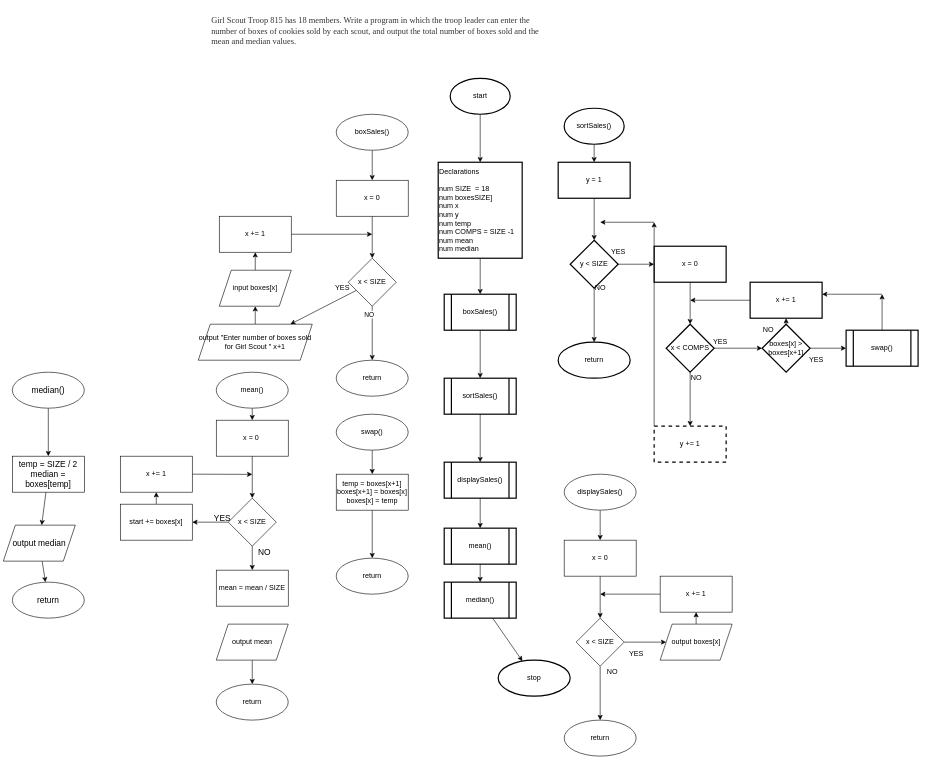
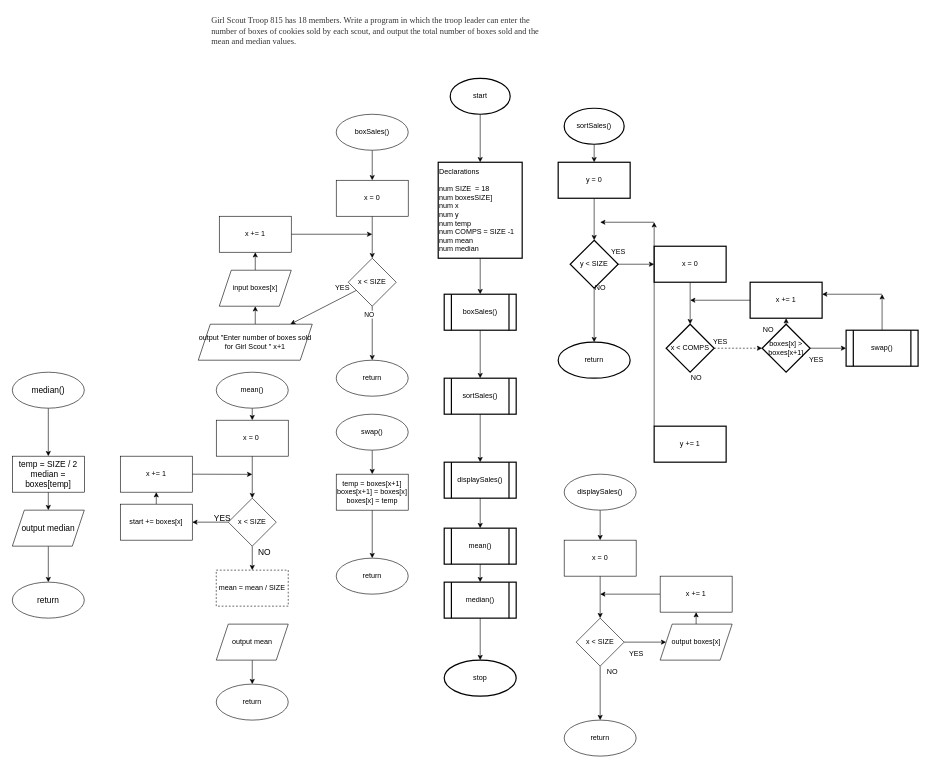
  <mxCell id="0" />
  <mxCell id="1" parent="0" />
  <mxCell id="2" value="" style="edgeStyle=none;html=1;" edge="1" parent="1" source="3" target="5"><mxGeometry relative="1" as="geometry" /></mxCell>
  <mxCell id="3" value="start" style="strokeWidth=2;html=1;shape=mxgraph.flowchart.start_1;whiteSpace=wrap;" vertex="1" parent="1"><mxGeometry x="750" y="130" width="100" height="60" as="geometry" /></mxCell>
  <mxCell id="4" value="" style="edgeStyle=none;html=1;" edge="1" parent="1" source="5" target="7"><mxGeometry relative="1" as="geometry" /></mxCell>
  <mxCell id="5" value="Declarations&lt;br&gt;&lt;br&gt;num SIZE&amp;nbsp; = 18&lt;br&gt;num boxesSIZE]&lt;br&gt;num x&amp;nbsp;&lt;br&gt;num y&amp;nbsp;&lt;br&gt;num temp&lt;br&gt;num COMPS = SIZE -1&lt;br&gt;num mean&amp;nbsp;&lt;br&gt;num median" style="whiteSpace=wrap;html=1;strokeWidth=2;align=left;" vertex="1" parent="1"><mxGeometry x="730" y="270" width="140" height="160" as="geometry" /></mxCell>
  <mxCell id="6" value="" style="edgeStyle=none;html=1;" edge="1" parent="1" source="7" target="9"><mxGeometry relative="1" as="geometry" /></mxCell>
  <mxCell id="7" value="boxSales()" style="shape=process;whiteSpace=wrap;html=1;backgroundOutline=1;align=center;strokeWidth=2;" vertex="1" parent="1"><mxGeometry x="740" y="490" width="120" height="60" as="geometry" /></mxCell>
  <mxCell id="8" value="" style="edgeStyle=none;html=1;" edge="1" parent="1" source="9" target="11"><mxGeometry relative="1" as="geometry" /></mxCell>
  <mxCell id="9" value="sortSales()" style="shape=process;whiteSpace=wrap;html=1;backgroundOutline=1;align=center;strokeWidth=2;" vertex="1" parent="1"><mxGeometry x="740" y="630" width="120" height="60" as="geometry" /></mxCell>
  <mxCell id="10" value="" style="edgeStyle=none;html=1;fontSize=14;" edge="1" parent="1" source="11" target="102"><mxGeometry relative="1" as="geometry" /></mxCell>
  <mxCell id="11" value="displaySales()" style="shape=process;whiteSpace=wrap;html=1;backgroundOutline=1;align=center;strokeWidth=2;" vertex="1" parent="1"><mxGeometry x="740" y="770" width="120" height="60" as="geometry" /></mxCell>
- <mxCell id="12" value="stop" style="ellipse;whiteSpace=wrap;html=1;strokeWidth=2;" vertex="1" parent="1"><mxGeometry x="830" y="1100" width="120" height="60" as="geometry" /></mxCell>
+ <mxCell id="12" value="stop" style="ellipse;whiteSpace=wrap;html=1;strokeWidth=2;" vertex="1" parent="1"><mxGeometry x="740" y="1100" width="120" height="60" as="geometry" /></mxCell>
  <mxCell id="13" value="" style="edgeStyle=none;html=1;" edge="1" parent="1" source="14" target="16"><mxGeometry relative="1" as="geometry" /></mxCell>
  <mxCell id="14" value="boxSales()" style="ellipse;whiteSpace=wrap;html=1;" vertex="1" parent="1"><mxGeometry x="560" y="190" width="120" height="60" as="geometry" /></mxCell>
  <mxCell id="15" value="" style="edgeStyle=none;html=1;" edge="1" parent="1" source="16" target="20"><mxGeometry relative="1" as="geometry" /></mxCell>
  <mxCell id="16" value="x = 0" style="whiteSpace=wrap;html=1;" vertex="1" parent="1"><mxGeometry x="560" y="300" width="120" height="60" as="geometry" /></mxCell>
  <mxCell id="17" value="" style="edgeStyle=none;html=1;" edge="1" parent="1" source="20" target="21"><mxGeometry relative="1" as="geometry" /></mxCell>
  <mxCell id="18" value="NO" style="edgeLabel;html=1;align=center;verticalAlign=middle;resizable=0;points=[];" vertex="1" connectable="0" parent="17"><mxGeometry x="-0.711" y="-6" relative="1" as="geometry"><mxPoint as="offset" /></mxGeometry></mxCell>
  <mxCell id="19" value="" style="edgeStyle=none;html=1;" edge="1" parent="1" source="20" target="23"><mxGeometry relative="1" as="geometry" /></mxCell>
  <mxCell id="20" value="x &amp;lt; SIZE" style="rhombus;whiteSpace=wrap;html=1;" vertex="1" parent="1"><mxGeometry x="580" y="430" width="80" height="80" as="geometry" /></mxCell>
  <mxCell id="21" value="return" style="ellipse;whiteSpace=wrap;html=1;" vertex="1" parent="1"><mxGeometry x="560" y="600" width="120" height="60" as="geometry" /></mxCell>
  <mxCell id="22" value="" style="edgeStyle=none;html=1;" edge="1" parent="1" source="23" target="25"><mxGeometry relative="1" as="geometry" /></mxCell>
  <mxCell id="23" value="output &quot;Enter number of boxes sold for Girl Scout &quot; x+1" style="shape=parallelogram;perimeter=parallelogramPerimeter;whiteSpace=wrap;html=1;fixedSize=1;" vertex="1" parent="1"><mxGeometry x="330" y="540" width="190" height="60" as="geometry" /></mxCell>
  <mxCell id="24" value="" style="edgeStyle=none;html=1;" edge="1" parent="1" source="25" target="27"><mxGeometry relative="1" as="geometry" /></mxCell>
  <mxCell id="25" value="input boxes[x]" style="shape=parallelogram;perimeter=parallelogramPerimeter;whiteSpace=wrap;html=1;fixedSize=1;" vertex="1" parent="1"><mxGeometry x="365" y="450" width="120" height="60" as="geometry" /></mxCell>
  <mxCell id="26" style="edgeStyle=none;html=1;exitX=1;exitY=0.5;exitDx=0;exitDy=0;" edge="1" parent="1" source="27"><mxGeometry relative="1" as="geometry"><mxPoint x="620" y="390" as="targetPoint" /></mxGeometry></mxCell>
  <mxCell id="27" value="x += 1" style="whiteSpace=wrap;html=1;" vertex="1" parent="1"><mxGeometry x="365" y="360" width="120" height="60" as="geometry" /></mxCell>
  <mxCell id="28" value="YES" style="text;html=1;align=center;verticalAlign=middle;resizable=0;points=[];autosize=1;strokeColor=none;fillColor=none;" vertex="1" parent="1"><mxGeometry x="550" y="470" width="40" height="20" as="geometry" /></mxCell>
  <mxCell id="29" value="" style="edgeStyle=none;html=1;" edge="1" parent="1" source="30" target="32"><mxGeometry relative="1" as="geometry" /></mxCell>
  <mxCell id="30" value="sortSales()" style="strokeWidth=2;html=1;shape=mxgraph.flowchart.start_1;whiteSpace=wrap;" vertex="1" parent="1"><mxGeometry x="940" y="180" width="100" height="60" as="geometry" /></mxCell>
  <mxCell id="31" value="" style="edgeStyle=none;html=1;" edge="1" parent="1" source="32" target="35"><mxGeometry relative="1" as="geometry" /></mxCell>
- <mxCell id="32" value="y = 1" style="whiteSpace=wrap;html=1;strokeWidth=2;" vertex="1" parent="1"><mxGeometry x="930" y="270" width="120" height="60" as="geometry" /></mxCell>
+ <mxCell id="32" value="y = 0" style="whiteSpace=wrap;html=1;strokeWidth=2;" vertex="1" parent="1"><mxGeometry x="930" y="270" width="120" height="60" as="geometry" /></mxCell>
  <mxCell id="33" value="" style="edgeStyle=none;html=1;" edge="1" parent="1" source="35" target="36"><mxGeometry relative="1" as="geometry" /></mxCell>
  <mxCell id="34" value="" style="edgeStyle=none;html=1;" edge="1" parent="1" source="35" target="39"><mxGeometry relative="1" as="geometry" /></mxCell>
  <mxCell id="35" value="y &amp;lt; SIZE" style="rhombus;whiteSpace=wrap;html=1;strokeWidth=2;" vertex="1" parent="1"><mxGeometry x="950" y="400" width="80" height="80" as="geometry" /></mxCell>
  <mxCell id="36" value="return" style="ellipse;whiteSpace=wrap;html=1;strokeWidth=2;" vertex="1" parent="1"><mxGeometry x="930" y="570" width="120" height="60" as="geometry" /></mxCell>
  <mxCell id="37" value="NO" style="text;html=1;align=center;verticalAlign=middle;resizable=0;points=[];autosize=1;strokeColor=none;fillColor=none;" vertex="1" parent="1"><mxGeometry x="985" y="470" width="30" height="20" as="geometry" /></mxCell>
  <mxCell id="38" value="" style="edgeStyle=none;html=1;" edge="1" parent="1" source="39" target="43"><mxGeometry relative="1" as="geometry" /></mxCell>
  <mxCell id="39" value="x = 0" style="whiteSpace=wrap;html=1;strokeWidth=2;" vertex="1" parent="1"><mxGeometry x="1090" y="410" width="120" height="60" as="geometry" /></mxCell>
  <mxCell id="40" value="YES" style="text;html=1;align=center;verticalAlign=middle;resizable=0;points=[];autosize=1;strokeColor=none;fillColor=none;" vertex="1" parent="1"><mxGeometry x="1010" y="410" width="40" height="20" as="geometry" /></mxCell>
- <mxCell id="41" value="" style="edgeStyle=none;html=1;" edge="1" parent="1" source="43" target="45"><mxGeometry relative="1" as="geometry" /></mxCell>
- <mxCell id="42" value="" style="edgeStyle=none;html=1;" edge="1" parent="1" source="43" target="50"><mxGeometry relative="1" as="geometry" /></mxCell>
+ <mxCell id="42" value="" style="edgeStyle=none;html=1;dashed=1;" edge="1" parent="1" source="43" target="50"><mxGeometry relative="1" as="geometry" /></mxCell>
  <mxCell id="43" value="x &amp;lt; COMPS" style="rhombus;whiteSpace=wrap;html=1;strokeWidth=2;" vertex="1" parent="1"><mxGeometry x="1110" y="540" width="80" height="80" as="geometry" /></mxCell>
  <mxCell id="44" style="edgeStyle=none;html=1;exitX=0;exitY=0;exitDx=0;exitDy=0;" edge="1" parent="1" source="45"><mxGeometry relative="1" as="geometry"><mxPoint x="1090" y="370" as="targetPoint" /></mxGeometry></mxCell>
- <mxCell id="45" value="y += 1" style="whiteSpace=wrap;html=1;strokeWidth=2;dashed=1;" vertex="1" parent="1"><mxGeometry x="1090" y="710" width="120" height="60" as="geometry" /></mxCell>
+ <mxCell id="45" value="y += 1" style="whiteSpace=wrap;html=1;strokeWidth=2;" vertex="1" parent="1"><mxGeometry x="1090" y="710" width="120" height="60" as="geometry" /></mxCell>
  <mxCell id="46" value="" style="endArrow=classic;html=1;" edge="1" parent="1"><mxGeometry width="50" height="50" relative="1" as="geometry"><mxPoint x="1090" y="370" as="sourcePoint" /><mxPoint x="1000" y="370" as="targetPoint" /></mxGeometry></mxCell>
  <mxCell id="47" value="NO" style="text;html=1;align=center;verticalAlign=middle;resizable=0;points=[];autosize=1;strokeColor=none;fillColor=none;" vertex="1" parent="1"><mxGeometry x="1145" y="620" width="30" height="20" as="geometry" /></mxCell>
  <mxCell id="48" value="" style="edgeStyle=none;html=1;" edge="1" parent="1" source="50" target="53"><mxGeometry relative="1" as="geometry" /></mxCell>
  <mxCell id="49" value="" style="edgeStyle=none;html=1;" edge="1" parent="1" source="50" target="55"><mxGeometry relative="1" as="geometry" /></mxCell>
  <mxCell id="50" value="boxes[x] &amp;gt; boxes[x+1]" style="rhombus;whiteSpace=wrap;html=1;strokeWidth=2;" vertex="1" parent="1"><mxGeometry x="1270" y="540" width="80" height="80" as="geometry" /></mxCell>
  <mxCell id="51" value="YES" style="text;html=1;align=center;verticalAlign=middle;resizable=0;points=[];autosize=1;strokeColor=none;fillColor=none;" vertex="1" parent="1"><mxGeometry x="1180" y="560" width="40" height="20" as="geometry" /></mxCell>
  <mxCell id="52" style="edgeStyle=none;html=1;exitX=0.5;exitY=0;exitDx=0;exitDy=0;" edge="1" parent="1" source="53"><mxGeometry relative="1" as="geometry"><mxPoint x="1470" y="490" as="targetPoint" /></mxGeometry></mxCell>
  <mxCell id="53" value="swap()" style="shape=process;whiteSpace=wrap;html=1;backgroundOutline=1;strokeWidth=2;" vertex="1" parent="1"><mxGeometry x="1410" y="550" width="120" height="60" as="geometry" /></mxCell>
  <mxCell id="54" style="edgeStyle=none;html=1;exitX=0;exitY=0.5;exitDx=0;exitDy=0;" edge="1" parent="1" source="55"><mxGeometry relative="1" as="geometry"><mxPoint x="1150" y="500" as="targetPoint" /></mxGeometry></mxCell>
  <mxCell id="55" value="x += 1" style="whiteSpace=wrap;html=1;strokeWidth=2;" vertex="1" parent="1"><mxGeometry x="1250" y="470" width="120" height="60" as="geometry" /></mxCell>
  <mxCell id="56" value="NO" style="text;html=1;align=center;verticalAlign=middle;resizable=0;points=[];autosize=1;strokeColor=none;fillColor=none;" vertex="1" parent="1"><mxGeometry x="1265" y="540" width="30" height="20" as="geometry" /></mxCell>
  <mxCell id="57" value="YES" style="text;html=1;align=center;verticalAlign=middle;resizable=0;points=[];autosize=1;strokeColor=none;fillColor=none;" vertex="1" parent="1"><mxGeometry x="1340" y="590" width="40" height="20" as="geometry" /></mxCell>
  <mxCell id="58" value="" style="endArrow=classic;html=1;" edge="1" parent="1"><mxGeometry width="50" height="50" relative="1" as="geometry"><mxPoint x="1470" y="490" as="sourcePoint" /><mxPoint x="1370" y="490" as="targetPoint" /></mxGeometry></mxCell>
  <mxCell id="59" value="" style="edgeStyle=none;html=1;" edge="1" parent="1" source="60" target="62"><mxGeometry relative="1" as="geometry" /></mxCell>
  <mxCell id="60" value="displaySales()" style="ellipse;whiteSpace=wrap;html=1;" vertex="1" parent="1"><mxGeometry x="940" y="790" width="120" height="60" as="geometry" /></mxCell>
  <mxCell id="61" value="" style="edgeStyle=none;html=1;" edge="1" parent="1" source="62" target="65"><mxGeometry relative="1" as="geometry" /></mxCell>
  <mxCell id="62" value="x = 0" style="whiteSpace=wrap;html=1;" vertex="1" parent="1"><mxGeometry x="940" y="900" width="120" height="60" as="geometry" /></mxCell>
  <mxCell id="63" value="" style="edgeStyle=none;html=1;" edge="1" parent="1" source="65" target="66"><mxGeometry relative="1" as="geometry" /></mxCell>
  <mxCell id="64" value="" style="edgeStyle=none;html=1;" edge="1" parent="1" source="65" target="69"><mxGeometry relative="1" as="geometry" /></mxCell>
  <mxCell id="65" value="x &amp;lt; SIZE" style="rhombus;whiteSpace=wrap;html=1;" vertex="1" parent="1"><mxGeometry x="960" y="1030" width="80" height="80" as="geometry" /></mxCell>
  <mxCell id="66" value="return" style="ellipse;whiteSpace=wrap;html=1;" vertex="1" parent="1"><mxGeometry x="940" y="1200" width="120" height="60" as="geometry" /></mxCell>
  <mxCell id="67" value="NO" style="text;html=1;align=center;verticalAlign=middle;resizable=0;points=[];autosize=1;strokeColor=none;fillColor=none;" vertex="1" parent="1"><mxGeometry x="1005" y="1110" width="30" height="20" as="geometry" /></mxCell>
  <mxCell id="68" value="" style="edgeStyle=none;html=1;" edge="1" parent="1" source="69" target="71"><mxGeometry relative="1" as="geometry" /></mxCell>
  <mxCell id="69" value="output boxes[x]" style="shape=parallelogram;perimeter=parallelogramPerimeter;whiteSpace=wrap;html=1;fixedSize=1;" vertex="1" parent="1"><mxGeometry x="1100" y="1040" width="120" height="60" as="geometry" /></mxCell>
  <mxCell id="70" style="edgeStyle=none;html=1;exitX=0;exitY=0.5;exitDx=0;exitDy=0;" edge="1" parent="1" source="71"><mxGeometry relative="1" as="geometry"><mxPoint x="1000" y="990" as="targetPoint" /></mxGeometry></mxCell>
  <mxCell id="71" value="x += 1" style="whiteSpace=wrap;html=1;" vertex="1" parent="1"><mxGeometry x="1100" y="960" width="120" height="60" as="geometry" /></mxCell>
  <mxCell id="72" value="YES" style="text;html=1;align=center;verticalAlign=middle;resizable=0;points=[];autosize=1;strokeColor=none;fillColor=none;" vertex="1" parent="1"><mxGeometry x="1040" y="1080" width="40" height="20" as="geometry" /></mxCell>
  <mxCell id="73" value="&lt;span style=&quot;color: rgb(51, 51, 51); font-family: georgia, times, &amp;quot;times new roman&amp;quot;, serif; font-size: 14px; font-style: normal; font-weight: 400; letter-spacing: normal; text-indent: 0px; text-transform: none; word-spacing: 0px; background-color: rgb(255, 255, 255); display: inline; float: none;&quot;&gt;Girl Scout Troop 815 has 18 members. Write a program in which the troop leader can enter the number of boxes of cookies sold by each scout, and output the total number of boxes sold and the mean and median values.&lt;/span&gt;&lt;br style=&quot;color: rgb(51, 51, 51); font-family: georgia, times, &amp;quot;times new roman&amp;quot;, serif; font-size: 14px; font-style: normal; font-weight: 400; letter-spacing: normal; text-indent: 0px; text-transform: none; word-spacing: 0px; background-color: rgb(255, 255, 255);&quot;&gt;" style="text;whiteSpace=wrap;html=1;" vertex="1" parent="1"><mxGeometry x="350" y="20" width="550" height="60" as="geometry" /></mxCell>
  <mxCell id="74" value="" style="edgeStyle=none;html=1;" edge="1" parent="1" source="75" target="77"><mxGeometry relative="1" as="geometry" /></mxCell>
  <mxCell id="75" value="swap()" style="ellipse;whiteSpace=wrap;html=1;" vertex="1" parent="1"><mxGeometry x="560" y="690" width="120" height="60" as="geometry" /></mxCell>
  <mxCell id="76" value="" style="edgeStyle=none;html=1;" edge="1" parent="1" source="77" target="78"><mxGeometry relative="1" as="geometry" /></mxCell>
  <mxCell id="77" value="temp = boxes[x+1]&lt;br&gt;boxes[x+1] = boxes[x]&lt;br&gt;boxes[x] = temp" style="whiteSpace=wrap;html=1;" vertex="1" parent="1"><mxGeometry x="560" y="790" width="120" height="60" as="geometry" /></mxCell>
  <mxCell id="78" value="return" style="ellipse;whiteSpace=wrap;html=1;" vertex="1" parent="1"><mxGeometry x="560" y="930" width="120" height="60" as="geometry" /></mxCell>
  <mxCell id="79" value="" style="edgeStyle=none;html=1;fontSize=24;" edge="1" parent="1" source="80" target="82"><mxGeometry relative="1" as="geometry" /></mxCell>
  <mxCell id="80" value="mean()" style="ellipse;whiteSpace=wrap;html=1;" vertex="1" parent="1"><mxGeometry x="360" y="620" width="120" height="60" as="geometry" /></mxCell>
  <mxCell id="81" value="" style="edgeStyle=none;html=1;fontSize=24;" edge="1" parent="1" source="82" target="85"><mxGeometry relative="1" as="geometry" /></mxCell>
  <mxCell id="82" value="x = 0&amp;nbsp;" style="whiteSpace=wrap;html=1;" vertex="1" parent="1"><mxGeometry x="360" y="700" width="120" height="60" as="geometry" /></mxCell>
  <mxCell id="83" value="" style="edgeStyle=none;html=1;fontSize=24;" edge="1" parent="1" source="85" target="87"><mxGeometry relative="1" as="geometry" /></mxCell>
  <mxCell id="84" value="" style="edgeStyle=none;html=1;fontSize=14;" edge="1" parent="1" source="85" target="91"><mxGeometry relative="1" as="geometry" /></mxCell>
  <mxCell id="85" value="x &amp;lt; SIZE" style="rhombus;whiteSpace=wrap;html=1;" vertex="1" parent="1"><mxGeometry x="380" y="830" width="80" height="80" as="geometry" /></mxCell>
  <mxCell id="86" value="" style="edgeStyle=none;html=1;fontSize=24;" edge="1" parent="1" source="87" target="89"><mxGeometry relative="1" as="geometry" /></mxCell>
  <mxCell id="87" value="start += boxes[x]" style="whiteSpace=wrap;html=1;" vertex="1" parent="1"><mxGeometry x="200" y="840" width="120" height="60" as="geometry" /></mxCell>
  <mxCell id="88" style="edgeStyle=none;html=1;exitX=1;exitY=0.5;exitDx=0;exitDy=0;fontSize=24;" edge="1" parent="1" source="89"><mxGeometry relative="1" as="geometry"><mxPoint x="420" y="790.308" as="targetPoint" /></mxGeometry></mxCell>
  <mxCell id="89" value="x += 1" style="whiteSpace=wrap;html=1;" vertex="1" parent="1"><mxGeometry x="200" y="760" width="120" height="60" as="geometry" /></mxCell>
  <mxCell id="90" value="&lt;font style=&quot;font-size: 14px&quot;&gt;YES&lt;/font&gt;" style="text;html=1;align=center;verticalAlign=middle;resizable=0;points=[];autosize=1;strokeColor=none;fillColor=none;fontSize=24;" vertex="1" parent="1"><mxGeometry x="350" y="840" width="40" height="40" as="geometry" /></mxCell>
- <mxCell id="91" value="mean = mean / SIZE" style="whiteSpace=wrap;html=1;" vertex="1" parent="1"><mxGeometry x="360" y="950" width="120" height="60" as="geometry" /></mxCell>
+ <mxCell id="91" value="mean = mean / SIZE" style="whiteSpace=wrap;html=1;dashed=1;" vertex="1" parent="1"><mxGeometry x="360" y="950" width="120" height="60" as="geometry" /></mxCell>
  <mxCell id="92" value="return" style="ellipse;whiteSpace=wrap;html=1;" vertex="1" parent="1"><mxGeometry x="360" y="1140" width="120" height="60" as="geometry" /></mxCell>
  <mxCell id="93" value="NO" style="text;html=1;align=center;verticalAlign=middle;resizable=0;points=[];autosize=1;strokeColor=none;fillColor=none;fontSize=14;" vertex="1" parent="1"><mxGeometry x="420" y="910" width="40" height="20" as="geometry" /></mxCell>
  <mxCell id="94" value="" style="edgeStyle=none;html=1;fontSize=14;" edge="1" parent="1" source="95" target="97"><mxGeometry relative="1" as="geometry" /></mxCell>
  <mxCell id="95" value="median()" style="ellipse;whiteSpace=wrap;html=1;fontSize=14;" vertex="1" parent="1"><mxGeometry x="20" y="620" width="120" height="60" as="geometry" /></mxCell>
  <mxCell id="96" value="" style="edgeStyle=none;html=1;fontSize=14;" edge="1" parent="1" source="97" target="100"><mxGeometry relative="1" as="geometry" /></mxCell>
  <mxCell id="97" value="temp = SIZE / 2&lt;br&gt;median = boxes[temp]" style="whiteSpace=wrap;html=1;fontSize=14;" vertex="1" parent="1"><mxGeometry x="20" y="760" width="120" height="60" as="geometry" /></mxCell>
  <mxCell id="98" value="return" style="ellipse;whiteSpace=wrap;html=1;fontSize=14;" vertex="1" parent="1"><mxGeometry x="20" y="970" width="120" height="60" as="geometry" /></mxCell>
  <mxCell id="99" value="" style="edgeStyle=none;html=1;fontSize=14;" edge="1" parent="1" source="100" target="98"><mxGeometry relative="1" as="geometry" /></mxCell>
- <mxCell id="100" value="output median" style="shape=parallelogram;perimeter=parallelogramPerimeter;whiteSpace=wrap;html=1;fixedSize=1;fontSize=14;" vertex="1" parent="1"><mxGeometry x="5" y="875" width="120" height="60" as="geometry" /></mxCell>
+ <mxCell id="100" value="output median" style="shape=parallelogram;perimeter=parallelogramPerimeter;whiteSpace=wrap;html=1;fixedSize=1;fontSize=14;" vertex="1" parent="1"><mxGeometry x="20" y="850" width="120" height="60" as="geometry" /></mxCell>
  <mxCell id="101" value="" style="edgeStyle=none;html=1;fontSize=14;" edge="1" parent="1" source="102" target="106"><mxGeometry relative="1" as="geometry" /></mxCell>
  <mxCell id="102" value="mean()" style="shape=process;whiteSpace=wrap;html=1;backgroundOutline=1;align=center;strokeWidth=2;" vertex="1" parent="1"><mxGeometry x="740" y="880" width="120" height="60" as="geometry" /></mxCell>
  <mxCell id="103" value="" style="edgeStyle=none;html=1;fontSize=14;" edge="1" parent="1" source="104" target="92"><mxGeometry relative="1" as="geometry" /></mxCell>
  <mxCell id="104" value="output mean" style="shape=parallelogram;perimeter=parallelogramPerimeter;whiteSpace=wrap;html=1;fixedSize=1;" vertex="1" parent="1"><mxGeometry x="360" y="1040" width="120" height="60" as="geometry" /></mxCell>
  <mxCell id="105" value="" style="edgeStyle=none;html=1;fontSize=14;" edge="1" parent="1" source="106" target="12"><mxGeometry relative="1" as="geometry" /></mxCell>
  <mxCell id="106" value="median()" style="shape=process;whiteSpace=wrap;html=1;backgroundOutline=1;align=center;strokeWidth=2;" vertex="1" parent="1"><mxGeometry x="740" y="970" width="120" height="60" as="geometry" /></mxCell>
